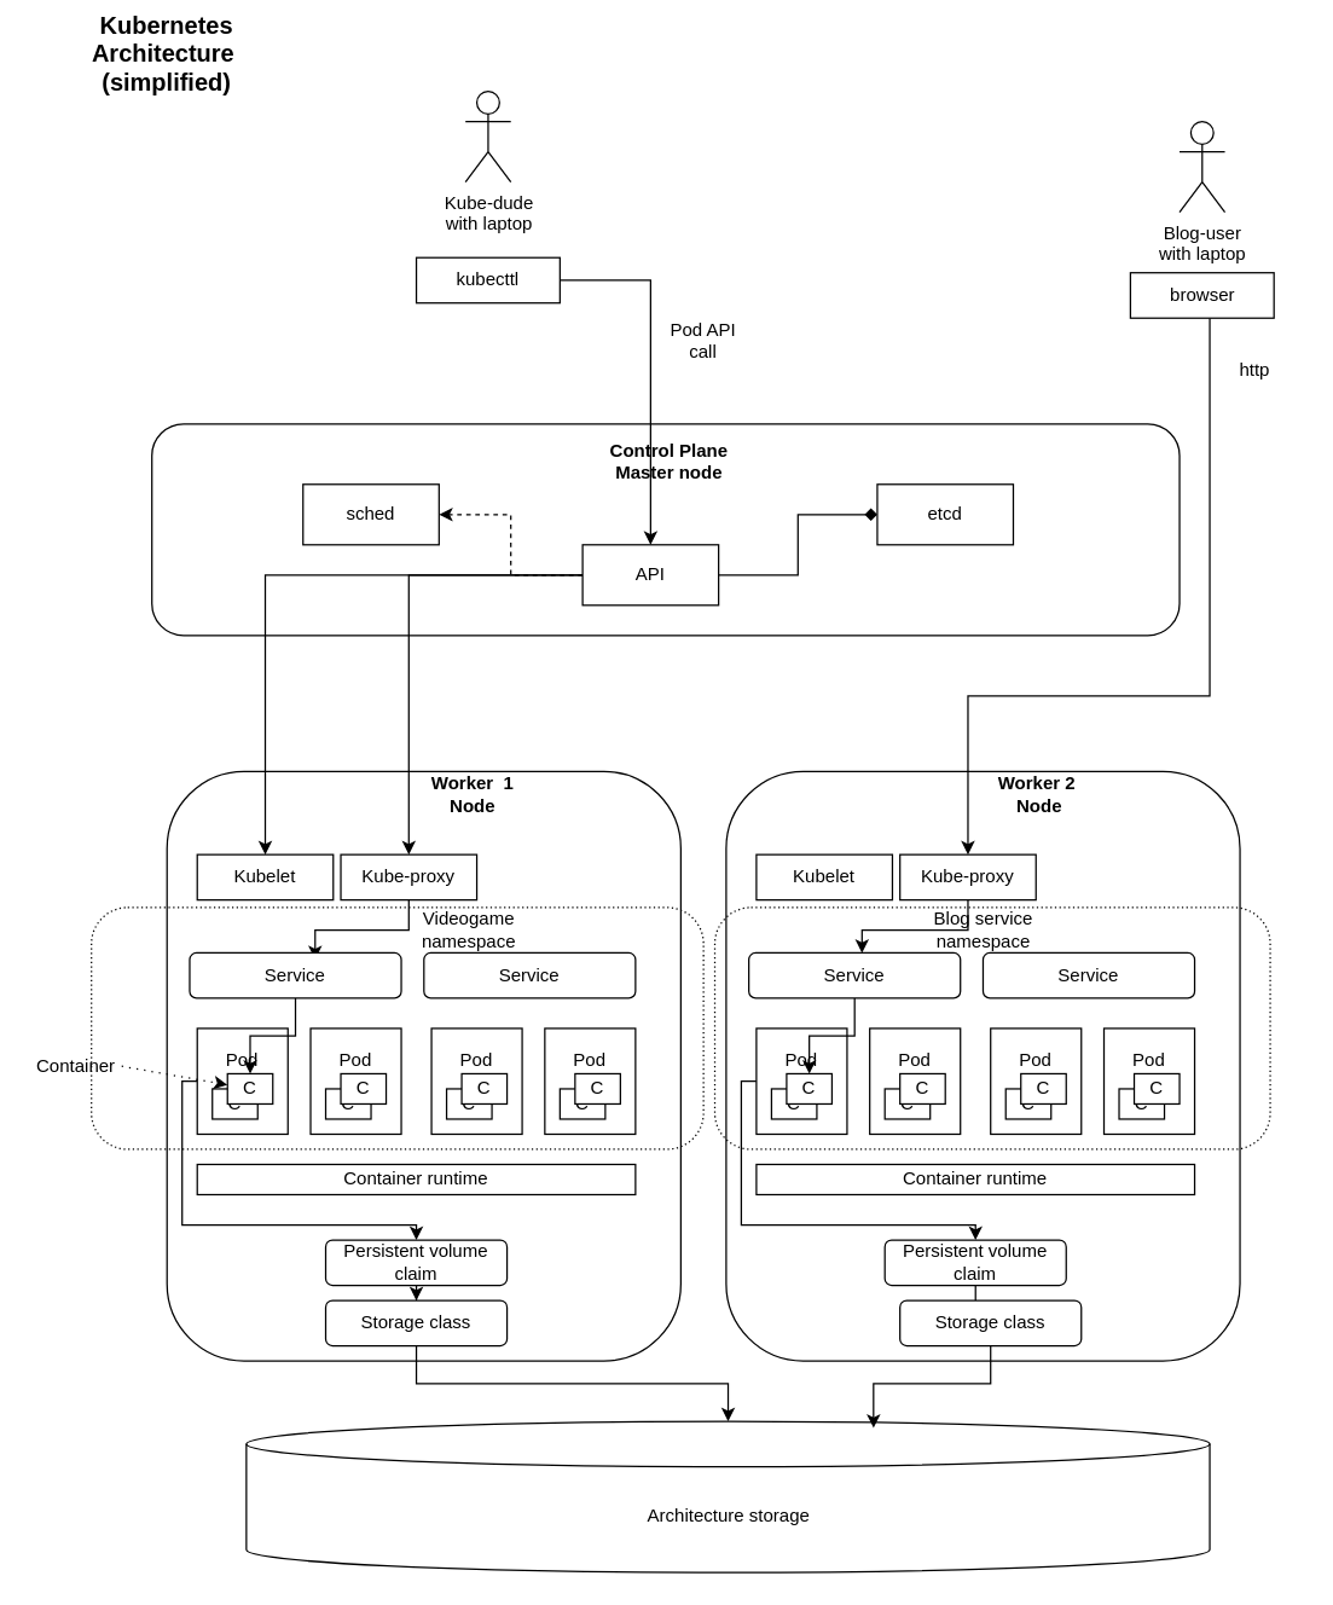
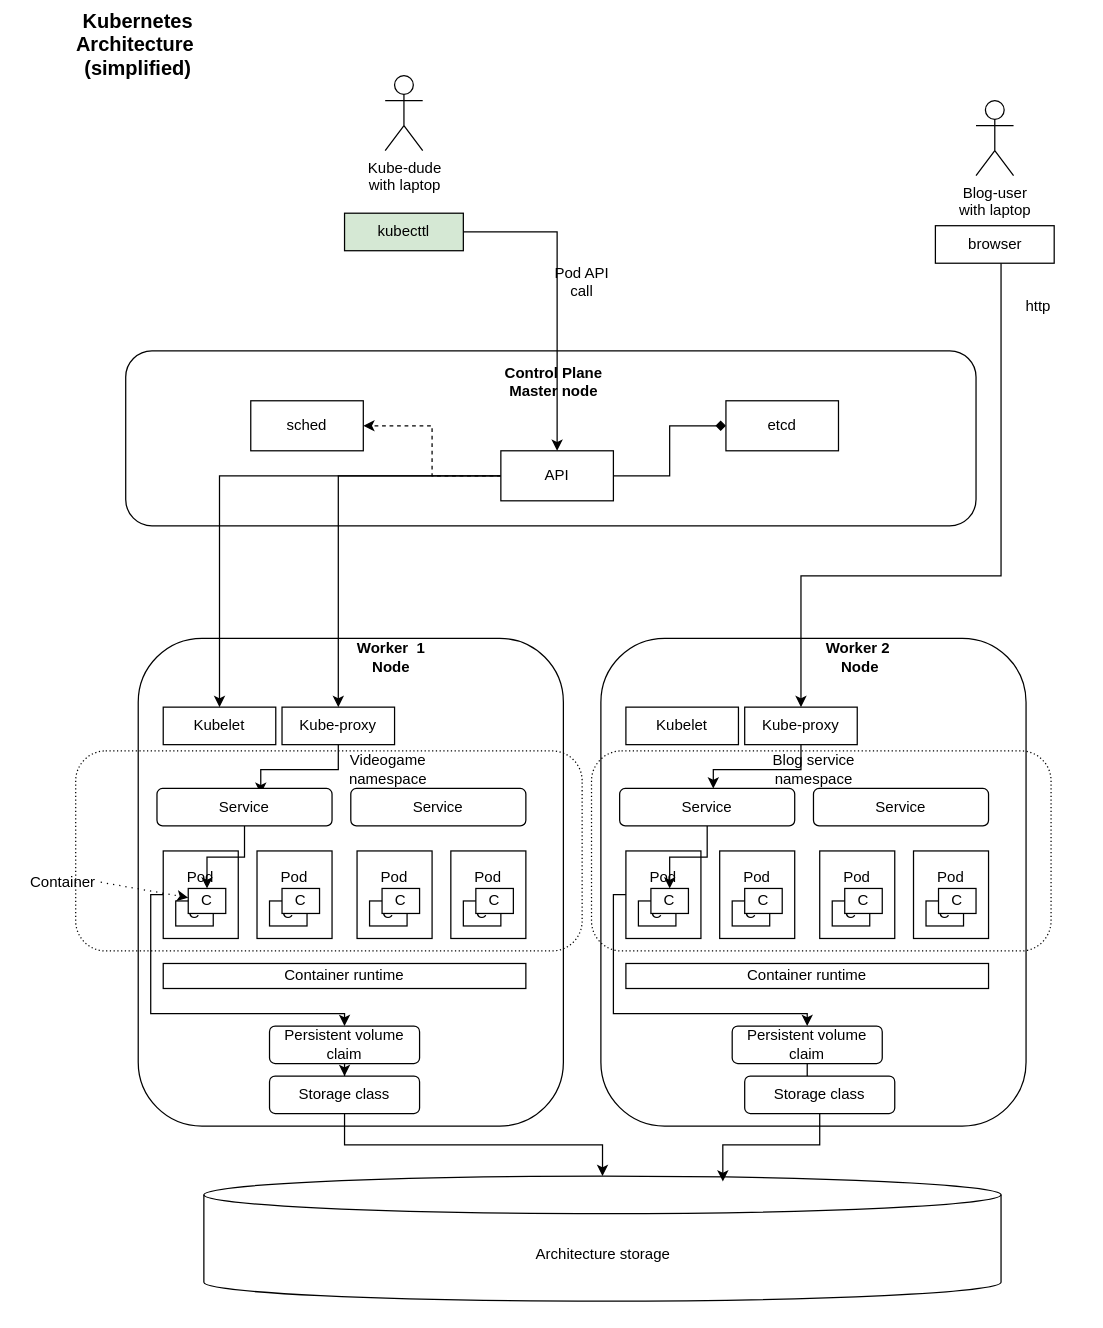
  <mxCell id="0" />
  <mxCell id="1" parent="0" />
  <mxCell id="2" value="" style="rounded=1;whiteSpace=wrap;html=1;" vertex="1" parent="1"><mxGeometry x="100" y="280" width="680" height="140" as="geometry" /></mxCell>
  <mxCell id="3" value="" style="rounded=1;whiteSpace=wrap;html=1;" vertex="1" parent="1"><mxGeometry x="110" y="510" width="340" height="390" as="geometry" /></mxCell>
  <mxCell id="4" value="Kubelet" style="rounded=0;whiteSpace=wrap;html=1;" vertex="1" parent="1"><mxGeometry x="130" y="565" width="90" height="30" as="geometry" /></mxCell>
  <mxCell id="5" style="edgeStyle=orthogonalEdgeStyle;rounded=0;orthogonalLoop=1;jettySize=auto;html=1;exitX=0;exitY=0.5;exitDx=0;exitDy=0;" edge="1" parent="1" source="6" target="38"><mxGeometry relative="1" as="geometry"><Array as="points"><mxPoint x="120" y="715" /><mxPoint x="120" y="810" /><mxPoint x="275" y="810" /></Array></mxGeometry></mxCell>
  <mxCell id="6" value="Pod&lt;br&gt;&lt;br&gt;&lt;br&gt;" style="rounded=0;whiteSpace=wrap;html=1;" vertex="1" parent="1"><mxGeometry x="130" y="680" width="60" height="70" as="geometry" /></mxCell>
  <mxCell id="7" value="C" style="rounded=0;whiteSpace=wrap;html=1;" vertex="1" parent="1"><mxGeometry x="140" y="720" width="30" height="20" as="geometry" /></mxCell>
  <mxCell id="8" value="C" style="rounded=0;whiteSpace=wrap;html=1;" vertex="1" parent="1"><mxGeometry x="150" y="710" width="30" height="20" as="geometry" /></mxCell>
  <mxCell id="9" value="&lt;b&gt;Control Plane&lt;br&gt;Master node&lt;br&gt;&lt;/b&gt;" style="text;html=1;strokeColor=none;fillColor=none;align=center;verticalAlign=middle;whiteSpace=wrap;rounded=0;" vertex="1" parent="1"><mxGeometry x="395" y="290" width="95" height="30" as="geometry" /></mxCell>
  <mxCell id="10" value="&lt;b&gt;Worker&amp;nbsp; 1 Node&lt;/b&gt;" style="text;html=1;strokeColor=none;fillColor=none;align=center;verticalAlign=middle;whiteSpace=wrap;rounded=0;" vertex="1" parent="1"><mxGeometry x="275" y="510" width="75" height="30" as="geometry" /></mxCell>
  <mxCell id="11" style="edgeStyle=orthogonalEdgeStyle;rounded=0;orthogonalLoop=1;jettySize=auto;html=1;entryX=0.593;entryY=0.144;entryDx=0;entryDy=0;entryPerimeter=0;" edge="1" parent="1" source="12" target="25"><mxGeometry relative="1" as="geometry" /></mxCell>
  <mxCell id="12" value="Kube-proxy" style="rounded=0;whiteSpace=wrap;html=1;" vertex="1" parent="1"><mxGeometry x="225" y="565" width="90" height="30" as="geometry" /></mxCell>
  <mxCell id="13" style="edgeStyle=orthogonalEdgeStyle;rounded=0;orthogonalLoop=1;jettySize=auto;html=1;" edge="1" parent="1" source="17" target="12"><mxGeometry relative="1" as="geometry" /></mxCell>
  <mxCell id="14" style="edgeStyle=orthogonalEdgeStyle;rounded=0;orthogonalLoop=1;jettySize=auto;html=1;" edge="1" parent="1" source="17" target="4"><mxGeometry relative="1" as="geometry" /></mxCell>
  <mxCell id="15" style="edgeStyle=orthogonalEdgeStyle;rounded=0;orthogonalLoop=1;jettySize=auto;html=1;entryX=0;entryY=0.5;entryDx=0;entryDy=0;endArrow=diamond;" edge="1" parent="1" source="17" target="21"><mxGeometry relative="1" as="geometry" /></mxCell>
  <mxCell id="16" style="edgeStyle=orthogonalEdgeStyle;rounded=0;orthogonalLoop=1;jettySize=auto;html=1;entryX=1;entryY=0.5;entryDx=0;entryDy=0;dashed=1;" edge="1" parent="1" source="17" target="22"><mxGeometry relative="1" as="geometry" /></mxCell>
- <mxCell id="17" value="API" style="rounded=0;whiteSpace=wrap;html=1;" vertex="1" parent="1"><mxGeometry x="385" y="360" width="90" height="40" as="geometry" /></mxCell>
+ <mxCell id="17" value="API" style="rounded=0;whiteSpace=wrap;html=1;" vertex="1" parent="1"><mxGeometry x="400" y="360" width="90" height="40" as="geometry" /></mxCell>
  <mxCell id="18" value="Kube-dude&lt;br&gt;with laptop" style="shape=umlActor;verticalLabelPosition=bottom;verticalAlign=top;html=1;outlineConnect=0;" vertex="1" parent="1"><mxGeometry x="307.5" y="60" width="30" height="60" as="geometry" /></mxCell>
  <mxCell id="19" style="edgeStyle=orthogonalEdgeStyle;rounded=0;orthogonalLoop=1;jettySize=auto;html=1;" edge="1" parent="1" source="20" target="17"><mxGeometry relative="1" as="geometry" /></mxCell>
- <mxCell id="20" value="kubecttl" style="rounded=0;whiteSpace=wrap;html=1;" vertex="1" parent="1"><mxGeometry x="275" y="170" width="95" height="30" as="geometry" /></mxCell>
+ <mxCell id="20" value="kubecttl" style="rounded=0;whiteSpace=wrap;html=1;fillColor=#d5e8d4;" vertex="1" parent="1"><mxGeometry x="275" y="170" width="95" height="30" as="geometry" /></mxCell>
  <mxCell id="21" value="etcd" style="rounded=0;whiteSpace=wrap;html=1;" vertex="1" parent="1"><mxGeometry x="580" y="320" width="90" height="40" as="geometry" /></mxCell>
  <mxCell id="22" value="sched" style="rounded=0;whiteSpace=wrap;html=1;" vertex="1" parent="1"><mxGeometry x="200" y="320" width="90" height="40" as="geometry" /></mxCell>
  <mxCell id="23" value="Container runtime" style="rounded=0;whiteSpace=wrap;html=1;" vertex="1" parent="1"><mxGeometry x="130" y="770" width="290" height="20" as="geometry" /></mxCell>
  <mxCell id="24" style="edgeStyle=orthogonalEdgeStyle;rounded=0;orthogonalLoop=1;jettySize=auto;html=1;entryX=0.5;entryY=0;entryDx=0;entryDy=0;" edge="1" parent="1" source="25" target="8"><mxGeometry relative="1" as="geometry" /></mxCell>
  <mxCell id="25" value="Service" style="rounded=1;whiteSpace=wrap;html=1;" vertex="1" parent="1"><mxGeometry x="125" y="630" width="140" height="30" as="geometry" /></mxCell>
  <mxCell id="26" value="Pod&lt;br&gt;&lt;br&gt;&lt;br&gt;" style="rounded=0;whiteSpace=wrap;html=1;" vertex="1" parent="1"><mxGeometry x="205" y="680" width="60" height="70" as="geometry" /></mxCell>
  <mxCell id="27" value="C" style="rounded=0;whiteSpace=wrap;html=1;" vertex="1" parent="1"><mxGeometry x="215" y="720" width="30" height="20" as="geometry" /></mxCell>
  <mxCell id="28" value="C" style="rounded=0;whiteSpace=wrap;html=1;" vertex="1" parent="1"><mxGeometry x="225" y="710" width="30" height="20" as="geometry" /></mxCell>
  <mxCell id="29" value="Service" style="rounded=1;whiteSpace=wrap;html=1;" vertex="1" parent="1"><mxGeometry x="280" y="630" width="140" height="30" as="geometry" /></mxCell>
  <mxCell id="30" value="Pod&lt;br&gt;&lt;br&gt;&lt;br&gt;" style="rounded=0;whiteSpace=wrap;html=1;" vertex="1" parent="1"><mxGeometry x="285" y="680" width="60" height="70" as="geometry" /></mxCell>
  <mxCell id="31" value="C" style="rounded=0;whiteSpace=wrap;html=1;" vertex="1" parent="1"><mxGeometry x="295" y="720" width="30" height="20" as="geometry" /></mxCell>
  <mxCell id="32" value="C" style="rounded=0;whiteSpace=wrap;html=1;" vertex="1" parent="1"><mxGeometry x="305" y="710" width="30" height="20" as="geometry" /></mxCell>
  <mxCell id="33" value="Pod&lt;br&gt;&lt;br&gt;&lt;br&gt;" style="rounded=0;whiteSpace=wrap;html=1;" vertex="1" parent="1"><mxGeometry x="360" y="680" width="60" height="70" as="geometry" /></mxCell>
  <mxCell id="34" value="C" style="rounded=0;whiteSpace=wrap;html=1;" vertex="1" parent="1"><mxGeometry x="370" y="720" width="30" height="20" as="geometry" /></mxCell>
  <mxCell id="35" value="C" style="rounded=0;whiteSpace=wrap;html=1;" vertex="1" parent="1"><mxGeometry x="380" y="710" width="30" height="20" as="geometry" /></mxCell>
  <mxCell id="36" value="Architecture storage" style="shape=cylinder3;whiteSpace=wrap;html=1;boundedLbl=1;backgroundOutline=1;size=15;" vertex="1" parent="1"><mxGeometry x="162.5" y="940" width="637.5" height="100" as="geometry" /></mxCell>
  <mxCell id="37" style="edgeStyle=orthogonalEdgeStyle;rounded=0;orthogonalLoop=1;jettySize=auto;html=1;" edge="1" parent="1" source="38" target="40"><mxGeometry relative="1" as="geometry" /></mxCell>
  <mxCell id="38" value="Persistent volume claim" style="rounded=1;whiteSpace=wrap;html=1;" vertex="1" parent="1"><mxGeometry x="215" y="820" width="120" height="30" as="geometry" /></mxCell>
  <mxCell id="39" style="edgeStyle=orthogonalEdgeStyle;rounded=0;orthogonalLoop=1;jettySize=auto;html=1;" edge="1" parent="1" source="40" target="36"><mxGeometry relative="1" as="geometry" /></mxCell>
  <mxCell id="40" value="Storage class" style="rounded=1;whiteSpace=wrap;html=1;" vertex="1" parent="1"><mxGeometry x="215" y="860" width="120" height="30" as="geometry" /></mxCell>
  <mxCell id="41" value="" style="rounded=1;whiteSpace=wrap;html=1;" vertex="1" parent="1"><mxGeometry x="480" y="510" width="340" height="390" as="geometry" /></mxCell>
  <mxCell id="42" value="Kubelet" style="rounded=0;whiteSpace=wrap;html=1;" vertex="1" parent="1"><mxGeometry x="500" y="565" width="90" height="30" as="geometry" /></mxCell>
  <mxCell id="43" style="edgeStyle=orthogonalEdgeStyle;rounded=0;orthogonalLoop=1;jettySize=auto;html=1;entryX=0.5;entryY=0;entryDx=0;entryDy=0;" edge="1" parent="1" source="44" target="64"><mxGeometry relative="1" as="geometry"><Array as="points"><mxPoint x="490" y="715" /><mxPoint x="490" y="810" /><mxPoint x="645" y="810" /></Array></mxGeometry></mxCell>
  <mxCell id="44" value="Pod&lt;br&gt;&lt;br&gt;&lt;br&gt;" style="rounded=0;whiteSpace=wrap;html=1;" vertex="1" parent="1"><mxGeometry x="500" y="680" width="60" height="70" as="geometry" /></mxCell>
  <mxCell id="45" value="C" style="rounded=0;whiteSpace=wrap;html=1;" vertex="1" parent="1"><mxGeometry x="510" y="720" width="30" height="20" as="geometry" /></mxCell>
  <mxCell id="46" value="C" style="rounded=0;whiteSpace=wrap;html=1;" vertex="1" parent="1"><mxGeometry x="520" y="710" width="30" height="20" as="geometry" /></mxCell>
  <mxCell id="47" value="&lt;b&gt;Worker 2&amp;nbsp; Node&lt;/b&gt;" style="text;html=1;strokeColor=none;fillColor=none;align=center;verticalAlign=middle;whiteSpace=wrap;rounded=0;" vertex="1" parent="1"><mxGeometry x="645" y="510" width="85" height="30" as="geometry" /></mxCell>
  <mxCell id="48" style="edgeStyle=orthogonalEdgeStyle;rounded=0;orthogonalLoop=1;jettySize=auto;html=1;entryX=0.265;entryY=0.188;entryDx=0;entryDy=0;entryPerimeter=0;" edge="1" parent="1" source="49" target="78"><mxGeometry relative="1" as="geometry" /></mxCell>
  <mxCell id="49" value="Kube-proxy" style="rounded=0;whiteSpace=wrap;html=1;" vertex="1" parent="1"><mxGeometry x="595" y="565" width="90" height="30" as="geometry" /></mxCell>
  <mxCell id="50" value="Container runtime" style="rounded=0;whiteSpace=wrap;html=1;" vertex="1" parent="1"><mxGeometry x="500" y="770" width="290" height="20" as="geometry" /></mxCell>
  <mxCell id="51" style="edgeStyle=orthogonalEdgeStyle;rounded=0;orthogonalLoop=1;jettySize=auto;html=1;entryX=0.5;entryY=0;entryDx=0;entryDy=0;" edge="1" parent="1" source="52" target="46"><mxGeometry relative="1" as="geometry" /></mxCell>
  <mxCell id="52" value="Service" style="rounded=1;whiteSpace=wrap;html=1;" vertex="1" parent="1"><mxGeometry x="495" y="630" width="140" height="30" as="geometry" /></mxCell>
  <mxCell id="53" value="Pod&lt;br&gt;&lt;br&gt;&lt;br&gt;" style="rounded=0;whiteSpace=wrap;html=1;" vertex="1" parent="1"><mxGeometry x="575" y="680" width="60" height="70" as="geometry" /></mxCell>
  <mxCell id="54" value="C" style="rounded=0;whiteSpace=wrap;html=1;" vertex="1" parent="1"><mxGeometry x="585" y="720" width="30" height="20" as="geometry" /></mxCell>
  <mxCell id="55" value="C" style="rounded=0;whiteSpace=wrap;html=1;" vertex="1" parent="1"><mxGeometry x="595" y="710" width="30" height="20" as="geometry" /></mxCell>
  <mxCell id="56" value="Service" style="rounded=1;whiteSpace=wrap;html=1;" vertex="1" parent="1"><mxGeometry x="650" y="630" width="140" height="30" as="geometry" /></mxCell>
  <mxCell id="57" value="Pod&lt;br&gt;&lt;br&gt;&lt;br&gt;" style="rounded=0;whiteSpace=wrap;html=1;" vertex="1" parent="1"><mxGeometry x="655" y="680" width="60" height="70" as="geometry" /></mxCell>
  <mxCell id="58" value="C" style="rounded=0;whiteSpace=wrap;html=1;" vertex="1" parent="1"><mxGeometry x="665" y="720" width="30" height="20" as="geometry" /></mxCell>
  <mxCell id="59" value="C" style="rounded=0;whiteSpace=wrap;html=1;" vertex="1" parent="1"><mxGeometry x="675" y="710" width="30" height="20" as="geometry" /></mxCell>
  <mxCell id="60" value="Pod&lt;br&gt;&lt;br&gt;&lt;br&gt;" style="rounded=0;whiteSpace=wrap;html=1;" vertex="1" parent="1"><mxGeometry x="730" y="680" width="60" height="70" as="geometry" /></mxCell>
  <mxCell id="61" value="C" style="rounded=0;whiteSpace=wrap;html=1;" vertex="1" parent="1"><mxGeometry x="740" y="720" width="30" height="20" as="geometry" /></mxCell>
  <mxCell id="62" value="C" style="rounded=0;whiteSpace=wrap;html=1;" vertex="1" parent="1"><mxGeometry x="750" y="710" width="30" height="20" as="geometry" /></mxCell>
  <mxCell id="63" style="edgeStyle=orthogonalEdgeStyle;rounded=0;orthogonalLoop=1;jettySize=auto;html=1;entryX=0.42;entryY=0.144;entryDx=0;entryDy=0;entryPerimeter=0;" edge="1" parent="1" source="64" target="66"><mxGeometry relative="1" as="geometry" /></mxCell>
  <mxCell id="64" value="Persistent volume claim" style="rounded=1;whiteSpace=wrap;html=1;" vertex="1" parent="1"><mxGeometry x="585" y="820" width="120" height="30" as="geometry" /></mxCell>
  <mxCell id="65" style="edgeStyle=orthogonalEdgeStyle;rounded=0;orthogonalLoop=1;jettySize=auto;html=1;entryX=0.651;entryY=0.043;entryDx=0;entryDy=0;entryPerimeter=0;" edge="1" parent="1" source="66" target="36"><mxGeometry relative="1" as="geometry" /></mxCell>
  <mxCell id="66" value="Storage class" style="rounded=1;whiteSpace=wrap;html=1;" vertex="1" parent="1"><mxGeometry x="595" y="860" width="120" height="30" as="geometry" /></mxCell>
  <mxCell id="67" value="Container" style="text;html=1;strokeColor=none;fillColor=none;align=center;verticalAlign=middle;whiteSpace=wrap;rounded=0;" vertex="1" parent="1"><mxGeometry x="20" y="690" width="60" height="30" as="geometry" /></mxCell>
  <mxCell id="68" value="" style="endArrow=classic;html=1;rounded=0;exitX=1;exitY=0.5;exitDx=0;exitDy=0;dashed=1;dashPattern=1 4;" edge="1" parent="1" source="67" target="8"><mxGeometry width="50" height="50" relative="1" as="geometry"><mxPoint x="440" y="560" as="sourcePoint" /><mxPoint x="490" y="510" as="targetPoint" /></mxGeometry></mxCell>
  <mxCell id="69" value="" style="rounded=1;whiteSpace=wrap;html=1;fillColor=none;dashed=1;dashPattern=1 2;" vertex="1" parent="1"><mxGeometry x="60" y="600" width="405" height="160" as="geometry" /></mxCell>
  <mxCell id="70" value="Videogame namespace" style="text;html=1;strokeColor=none;fillColor=none;align=center;verticalAlign=middle;whiteSpace=wrap;rounded=0;" vertex="1" parent="1"><mxGeometry x="280" y="600" width="60" height="30" as="geometry" /></mxCell>
  <mxCell id="71" value="Blog service namespace" style="text;html=1;strokeColor=none;fillColor=none;align=center;verticalAlign=middle;whiteSpace=wrap;rounded=0;" vertex="1" parent="1"><mxGeometry x="607.5" y="600" width="85" height="30" as="geometry" /></mxCell>
  <mxCell id="72" value="Blog-user&lt;br&gt;with laptop" style="shape=umlActor;verticalLabelPosition=bottom;verticalAlign=top;html=1;outlineConnect=0;" vertex="1" parent="1"><mxGeometry x="780" y="80" width="30" height="60" as="geometry" /></mxCell>
  <mxCell id="73" style="edgeStyle=orthogonalEdgeStyle;rounded=0;orthogonalLoop=1;jettySize=auto;html=1;entryX=0.5;entryY=0;entryDx=0;entryDy=0;" edge="1" parent="1" source="74" target="49"><mxGeometry relative="1" as="geometry"><Array as="points"><mxPoint x="800" y="460" /><mxPoint x="640" y="460" /></Array></mxGeometry></mxCell>
  <mxCell id="74" value="browser" style="rounded=0;whiteSpace=wrap;html=1;" vertex="1" parent="1"><mxGeometry x="747.5" y="180" width="95" height="30" as="geometry" /></mxCell>
  <mxCell id="75" value="&lt;font style=&quot;font-size: 16px;&quot;&gt;&lt;b&gt;Kubernetes&lt;br&gt;Architecture&amp;nbsp;&lt;br&gt;(simplified)&lt;/b&gt;&lt;/font&gt;" style="text;html=1;strokeColor=none;fillColor=none;align=center;verticalAlign=middle;whiteSpace=wrap;rounded=0;" vertex="1" parent="1"><mxGeometry x="80" y="20" width="60" height="30" as="geometry" /></mxCell>
  <mxCell id="76" value="Pod API call" style="text;html=1;strokeColor=none;fillColor=none;align=center;verticalAlign=middle;whiteSpace=wrap;rounded=0;" vertex="1" parent="1"><mxGeometry x="435" y="210" width="60" height="30" as="geometry" /></mxCell>
  <mxCell id="77" value="http" style="text;html=1;strokeColor=none;fillColor=none;align=center;verticalAlign=middle;whiteSpace=wrap;rounded=0;" vertex="1" parent="1"><mxGeometry x="800" y="230" width="60" height="30" as="geometry" /></mxCell>
  <mxCell id="78" value="" style="rounded=1;whiteSpace=wrap;html=1;fillColor=none;dashed=1;dashPattern=1 2;" vertex="1" parent="1"><mxGeometry x="472.5" y="600" width="367.5" height="160" as="geometry" /></mxCell>
